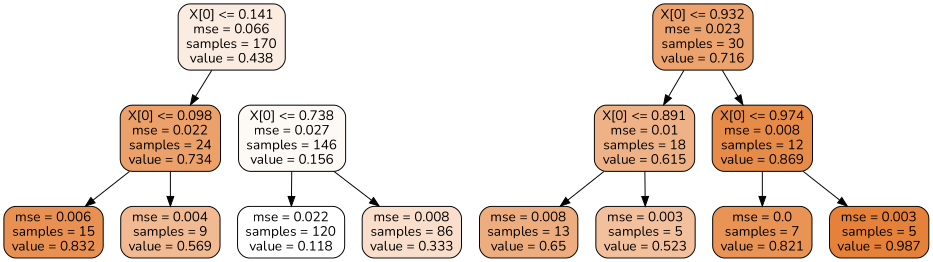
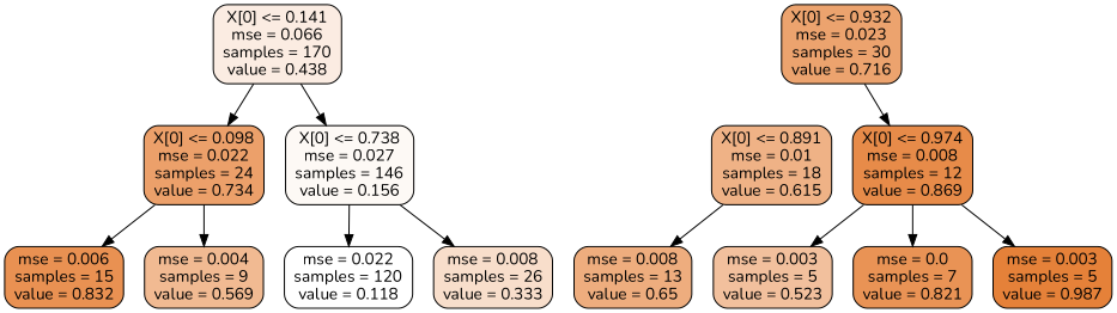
  digraph {
    fontname=Nunito
    node [color=black fontname=Nunito shape=box style="filled, rounded"]
    edge [fontname=Nunito]
    n1 [fillcolor="#e5813925" label="X[0] <= 0.141\nmse = 0.066\nsamples = 170\nvalue = 0.438"]
    n2 [fillcolor="#e58139c0" label="X[0] <= 0.098\nmse = 0.022\nsamples = 24\nvalue = 0.734"]
    n3 [fillcolor="#e581390c" label="X[0] <= 0.738\nmse = 0.027\nsamples = 146\nvalue = 0.156"]
    n4 [fillcolor="#e58139ba" label="X[0] <= 0.932\nmse = 0.023\nsamples = 30\nvalue = 0.716"]
    n5 [fillcolor="#e581399b" label="X[0] <= 0.891\nmse = 0.01\nsamples = 18\nvalue = 0.615"]
    n6 [fillcolor="#e58139ea" label="X[0] <= 0.974\nmse = 0.008\nsamples = 12\nvalue = 0.869"]
    n7 [fillcolor="#e58139de" label="mse = 0.006\nsamples = 15\nvalue = 0.832"]
    n8 [fillcolor="#e581398c" label="mse = 0.004\nsamples = 9\nvalue = 0.569"]
    n9 [fillcolor="#e5813900" label="mse = 0.022\nsamples = 120\nvalue = 0.118"]
-   n10 [fillcolor="#e5813943" label="mse = 0.008\nsamples = 86\nvalue = 0.333"]
+   n10 [fillcolor="#e5813943" label="mse = 0.008\nsamples = 26\nvalue = 0.333"]
    n11 [fillcolor="#e581397e" label="mse = 0.003\nsamples = 5\nvalue = 0.523"]
    n12 [fillcolor="#e58139a6" label="mse = 0.008\nsamples = 13\nvalue = 0.65"]
    n13 [fillcolor="#e58139db" label="mse = 0.0\nsamples = 7\nvalue = 0.821"]
    n14 [fillcolor="#e58139ff" label="mse = 0.003\nsamples = 5\nvalue = 0.987"]
    n1 -> n2
+   n1 -> n3
    n2 -> n7
    n2 -> n8
    n3 -> n9
    n3 -> n10
-   n4 -> n5
    n4 -> n6
-   n5 -> n11
+   n6 -> n11
    n5 -> n12
    n6 -> n13
    n6 -> n14
  }
